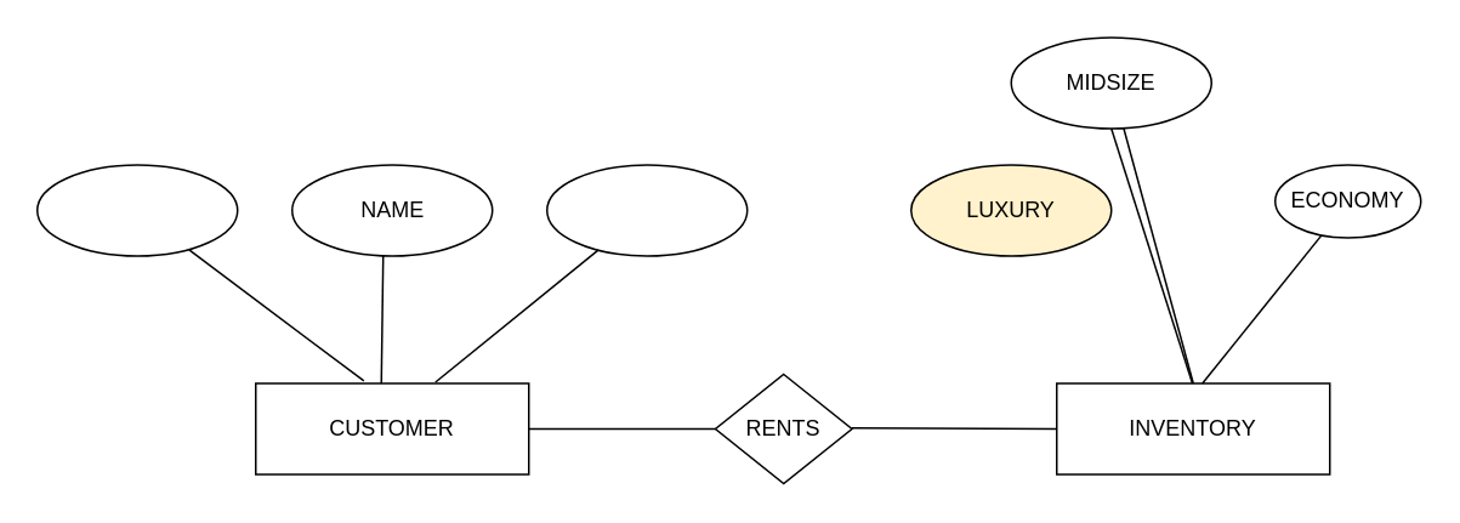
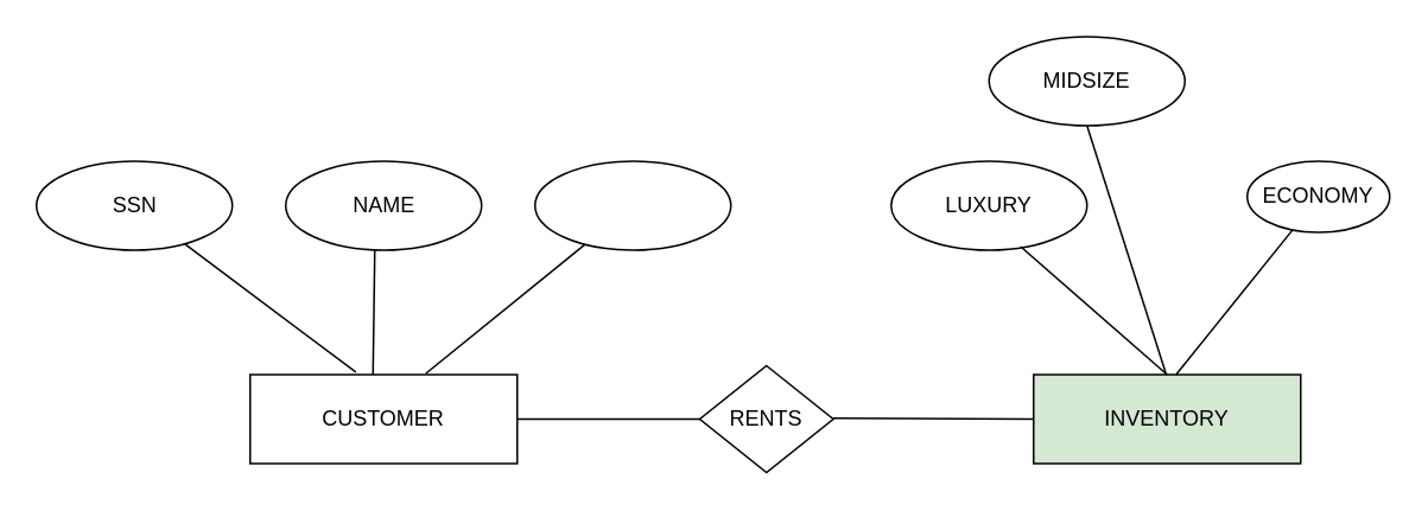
  <mxCell id="0" />
  <mxCell id="1" parent="0" />
  <mxCell id="2" value="" style="rounded=0;whiteSpace=wrap;html=1;" vertex="1" parent="1"><mxGeometry x="140" y="210" width="150" height="50" as="geometry" /></mxCell>
- <mxCell id="3" value="INVENTORY" style="rounded=0;whiteSpace=wrap;html=1;" vertex="1" parent="1"><mxGeometry x="580" y="210" width="150" height="50" as="geometry" /></mxCell>
+ <mxCell id="3" value="INVENTORY" style="rounded=0;whiteSpace=wrap;html=1;fillColor=#d5e8d4;" vertex="1" parent="1"><mxGeometry x="580" y="210" width="150" height="50" as="geometry" /></mxCell>
  <mxCell id="4" value="CUSTOMER" style="text;html=1;strokeColor=none;fillColor=none;align=center;verticalAlign=middle;whiteSpace=wrap;rounded=0;" vertex="1" parent="1"><mxGeometry x="140" y="210" width="150" height="50" as="geometry" /></mxCell>
  <mxCell id="5" value="" style="ellipse;whiteSpace=wrap;html=1;" vertex="1" parent="1"><mxGeometry y="90" width="110" height="50" as="geometry" x="20" /></mxCell>
  <mxCell id="6" value="" style="ellipse;whiteSpace=wrap;html=1;" vertex="1" parent="1"><mxGeometry x="160" y="90" width="110" height="50" as="geometry" /></mxCell>
  <mxCell id="7" value="" style="ellipse;whiteSpace=wrap;html=1;" vertex="1" parent="1"><mxGeometry x="300" y="90" width="110" height="50" as="geometry" /></mxCell>
  <mxCell id="8" value="NAME" style="text;html=1;strokeColor=none;fillColor=none;align=center;verticalAlign=middle;whiteSpace=wrap;rounded=0;" vertex="1" parent="1"><mxGeometry x="177.5" y="100" width="75" height="30" as="geometry" /></mxCell>
+ <mxCell id="9" value="SSN" style="text;html=1;strokeColor=none;fillColor=none;align=center;verticalAlign=middle;whiteSpace=wrap;rounded=0;" vertex="1" parent="1"><mxGeometry x="37.5" y="100" width="75" height="30" as="geometry" /></mxCell>
  <mxCell id="10" value="" style="endArrow=none;html=1;rounded=0;entryX=0.758;entryY=0.933;entryDx=0;entryDy=0;exitX=0.396;exitY=-0.027;exitDx=0;exitDy=0;exitPerimeter=0;entryPerimeter=0;" edge="1" parent="1" source="4" target="5"><mxGeometry width="50" height="50" relative="1" as="geometry"><mxPoint x="400" y="260" as="sourcePoint" /><mxPoint x="450" y="210" as="targetPoint" /></mxGeometry></mxCell>
  <mxCell id="11" value="" style="endArrow=none;html=1;rounded=0;" edge="1" parent="1"><mxGeometry width="50" height="50" relative="1" as="geometry"><mxPoint x="209" y="210" as="sourcePoint" /><mxPoint x="210" y="140" as="targetPoint" /></mxGeometry></mxCell>
  <mxCell id="12" value="" style="endArrow=none;html=1;rounded=0;exitX=0.658;exitY=-0.013;exitDx=0;exitDy=0;exitPerimeter=0;" edge="1" parent="1" source="4" target="7"><mxGeometry width="50" height="50" relative="1" as="geometry"><mxPoint x="219.4" y="228.65" as="sourcePoint" /><mxPoint x="113.75" y="150" as="targetPoint" /></mxGeometry></mxCell>
- <mxCell id="13" value="LUXURY" style="ellipse;whiteSpace=wrap;html=1;fillColor=#fff2cc;" vertex="1" parent="1"><mxGeometry x="500" y="90" width="110" height="50" as="geometry" /></mxCell>
+ <mxCell id="13" value="LUXURY" style="ellipse;whiteSpace=wrap;html=1;" vertex="1" parent="1"><mxGeometry x="500" y="90" width="110" height="50" as="geometry" /></mxCell>
  <mxCell id="14" value="ECONOMY" style="ellipse;whiteSpace=wrap;html=1;" vertex="1" parent="1"><mxGeometry x="700" y="90" width="80" height="40" as="geometry" /></mxCell>
  <mxCell id="15" value="" style="endArrow=none;html=1;rounded=0;exitX=0.658;exitY=-0.013;exitDx=0;exitDy=0;exitPerimeter=0;entryX=0.315;entryY=0.973;entryDx=0;entryDy=0;entryPerimeter=0;" edge="1" parent="1" target="14"><mxGeometry width="50" height="50" relative="1" as="geometry"><mxPoint x="660" y="210" as="sourcePoint" /><mxPoint x="749.393" y="137.454" as="targetPoint" /></mxGeometry></mxCell>
- <mxCell id="16" value="" style="endArrow=none;html=1;rounded=0;exitX=0.5;exitY=0;exitDx=0;exitDy=0;" edge="1" parent="1" source="3" target="17"><mxGeometry width="50" height="50" relative="1" as="geometry"><mxPoint x="620" y="210" as="sourcePoint" /><mxPoint x="709.393" y="137.454" as="targetPoint" /></mxGeometry></mxCell>
+ <mxCell id="16" value="" style="endArrow=none;html=1;rounded=0;exitX=0.5;exitY=0;exitDx=0;exitDy=0;entryX=0.661;entryY=0.96;entryDx=0;entryDy=0;entryPerimeter=0;" edge="1" parent="1" source="3" target="13"><mxGeometry width="50" height="50" relative="1" as="geometry"><mxPoint x="620" y="210" as="sourcePoint" /><mxPoint x="709.393" y="137.454" as="targetPoint" /></mxGeometry></mxCell>
  <mxCell id="17" value="MIDSIZE" style="ellipse;whiteSpace=wrap;html=1;" vertex="1" parent="1"><mxGeometry x="555" y="20" width="110" height="50" as="geometry" /></mxCell>
  <mxCell id="18" value="" style="endArrow=none;html=1;rounded=0;entryX=0.5;entryY=1;entryDx=0;entryDy=0;" edge="1" parent="1" target="17"><mxGeometry width="50" height="50" relative="1" as="geometry"><mxPoint x="654.5" y="210" as="sourcePoint" /><mxPoint x="655.5" y="140" as="targetPoint" /></mxGeometry></mxCell>
  <mxCell id="19" value="" style="rhombus;whiteSpace=wrap;html=1;" vertex="1" parent="1"><mxGeometry x="392.5" y="205" width="75" height="60" as="geometry" /></mxCell>
  <mxCell id="20" value="" style="endArrow=none;html=1;rounded=0;exitX=1;exitY=0.5;exitDx=0;exitDy=0;entryX=0;entryY=0.5;entryDx=0;entryDy=0;" edge="1" parent="1" source="4" target="19"><mxGeometry width="50" height="50" relative="1" as="geometry"><mxPoint x="360" y="260" as="sourcePoint" /><mxPoint x="410" y="210" as="targetPoint" /></mxGeometry></mxCell>
  <mxCell id="21" value="" style="endArrow=none;html=1;rounded=0;exitX=1;exitY=0.5;exitDx=0;exitDy=0;entryX=0;entryY=0.5;entryDx=0;entryDy=0;" edge="1" parent="1" target="3"><mxGeometry width="50" height="50" relative="1" as="geometry"><mxPoint x="467.5" y="234.5" as="sourcePoint" /><mxPoint x="570" y="234.5" as="targetPoint" /></mxGeometry></mxCell>
  <mxCell id="22" value="RENTS" style="text;html=1;strokeColor=none;fillColor=none;align=center;verticalAlign=middle;whiteSpace=wrap;rounded=0;" vertex="1" parent="1"><mxGeometry x="400" y="220" width="60" height="30" as="geometry" /></mxCell>
